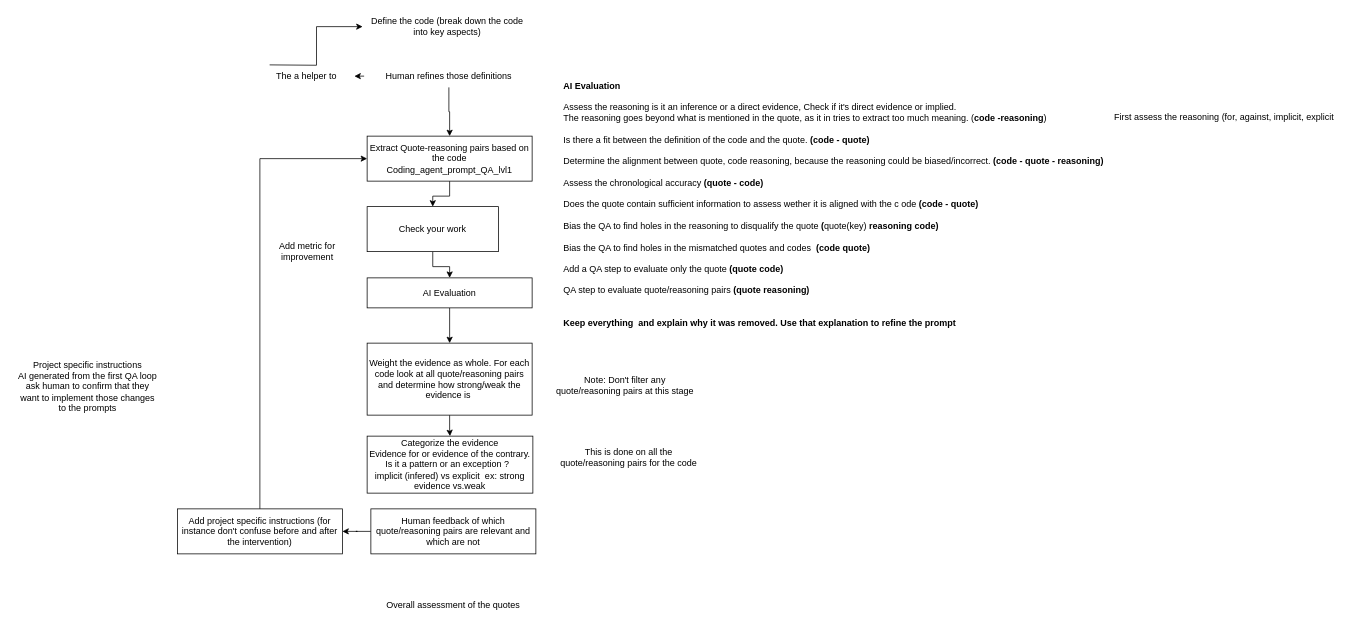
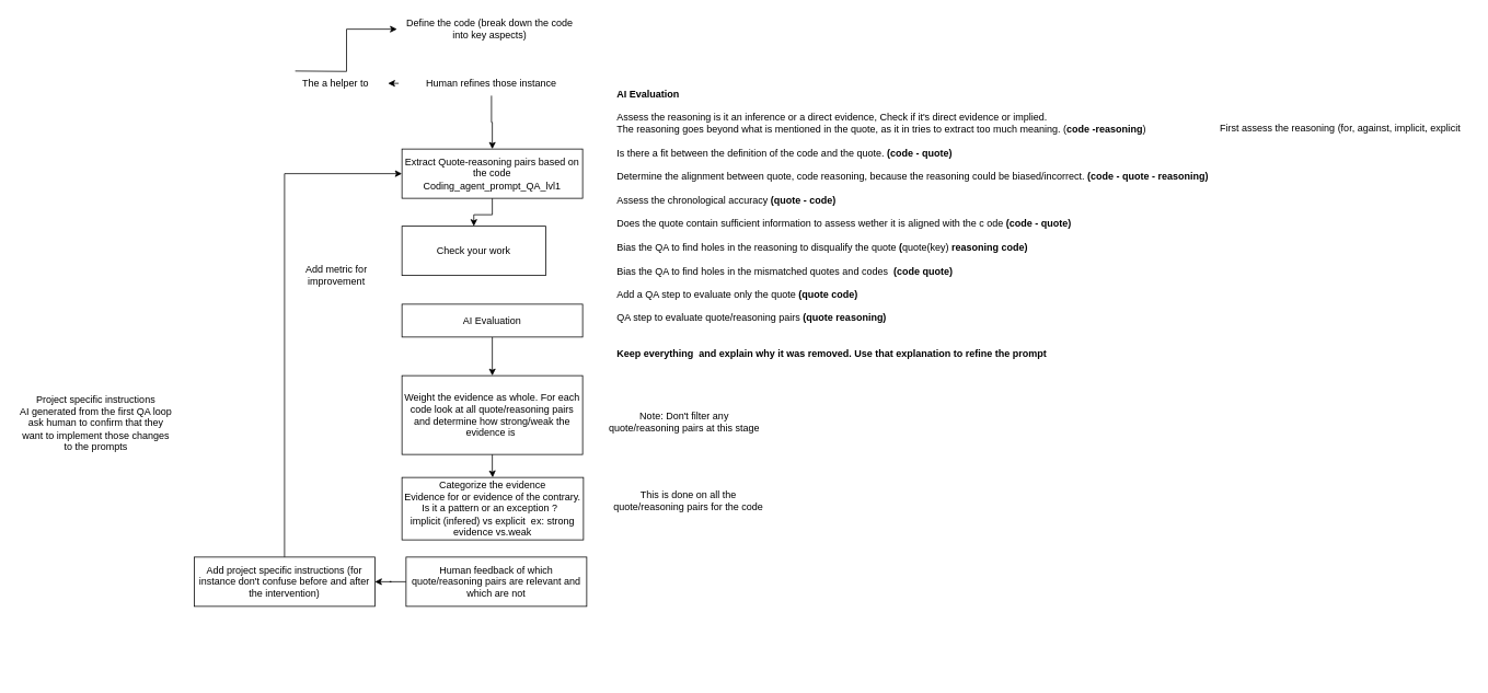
  <mxCell id="0" />
  <mxCell id="1" parent="0" />
  <mxCell id="2" style="edgeStyle=orthogonalEdgeStyle;rounded=0;orthogonalLoop=1;jettySize=auto;html=1;exitX=0.5;exitY=1;exitDx=0;exitDy=0;entryX=0.5;entryY=0;entryDx=0;entryDy=0;" parent="1" source="3" target="13" edge="1"><mxGeometry relative="1" as="geometry" /></mxCell>
  <mxCell id="3" value="Extract Quote-reasoning pairs based on the code&lt;div&gt;Coding_agent_prompt_QA_lvl1&lt;/div&gt;" style="rounded=0;whiteSpace=wrap;html=1;" parent="1" vertex="1"><mxGeometry x="489" y="181" width="220" height="60" as="geometry" /></mxCell>
  <mxCell id="4" style="edgeStyle=orthogonalEdgeStyle;rounded=0;orthogonalLoop=1;jettySize=auto;html=1;exitX=0;exitY=0.5;exitDx=0;exitDy=0;" parent="1" source="5" target="7" edge="1"><mxGeometry relative="1" as="geometry" /></mxCell>
  <mxCell id="5" value="Human feedback of which quote/reasoning pairs are relevant and which are not" style="rounded=0;whiteSpace=wrap;html=1;" parent="1" vertex="1"><mxGeometry x="494" y="678" width="220" height="60" as="geometry" /></mxCell>
  <mxCell id="6" style="edgeStyle=orthogonalEdgeStyle;rounded=0;orthogonalLoop=1;jettySize=auto;html=1;exitX=0.5;exitY=0;exitDx=0;exitDy=0;entryX=0;entryY=0.5;entryDx=0;entryDy=0;" parent="1" source="7" target="3" edge="1"><mxGeometry relative="1" as="geometry" /></mxCell>
  <mxCell id="7" value="Add project specific instructions (for instance don't confuse before and after the intervention)" style="rounded=0;whiteSpace=wrap;html=1;" parent="1" vertex="1"><mxGeometry x="236" y="678" width="220" height="60" as="geometry" /></mxCell>
  <mxCell id="8" value="Add metric for improvement" style="text;html=1;align=center;verticalAlign=middle;whiteSpace=wrap;rounded=0;" parent="1" vertex="1"><mxGeometry x="362" y="320" width="95" height="30" as="geometry" /></mxCell>
  <mxCell id="9" style="edgeStyle=orthogonalEdgeStyle;rounded=0;orthogonalLoop=1;jettySize=auto;html=1;exitX=0.5;exitY=1;exitDx=0;exitDy=0;" parent="1" source="10" target="11" edge="1"><mxGeometry relative="1" as="geometry" /></mxCell>
  <mxCell id="10" value="Weight the evidence as whole. For each code look at all quote/reasoning pairs and determine how strong/weak the evidence is&amp;nbsp;" style="rounded=0;whiteSpace=wrap;html=1;" parent="1" vertex="1"><mxGeometry x="489" y="457" width="220" height="96" as="geometry" /></mxCell>
  <mxCell id="11" value="Categorize the evidence&lt;div&gt;Evidence for or evidence of the contrary. Is it a pattern or an exception ?&amp;nbsp;&lt;span style=&quot;background-color: transparent; color: light-dark(rgb(0, 0, 0), rgb(255, 255, 255));&quot;&gt;&amp;nbsp;&lt;/span&gt;&lt;/div&gt;&lt;div&gt;&lt;span style=&quot;background-color: transparent; color: light-dark(rgb(0, 0, 0), rgb(255, 255, 255));&quot;&gt;implicit (infered) vs explicit&amp;nbsp; ex: strong evidence vs.weak&lt;/span&gt;&lt;/div&gt;" style="rounded=0;whiteSpace=wrap;html=1;" parent="1" vertex="1"><mxGeometry x="489" y="581" width="221" height="76" as="geometry" /></mxCell>
- <mxCell id="12" style="edgeStyle=orthogonalEdgeStyle;rounded=0;orthogonalLoop=1;jettySize=auto;html=1;exitX=0.5;exitY=1;exitDx=0;exitDy=0;" parent="1" source="13" target="15" edge="1"><mxGeometry relative="1" as="geometry" /></mxCell>
  <mxCell id="13" value="Check your work" style="rounded=0;whiteSpace=wrap;html=1;" parent="1" vertex="1"><mxGeometry x="489" y="275" width="175" height="60" as="geometry" /></mxCell>
  <mxCell id="14" style="edgeStyle=orthogonalEdgeStyle;rounded=0;orthogonalLoop=1;jettySize=auto;html=1;exitX=0.5;exitY=1;exitDx=0;exitDy=0;entryX=0.5;entryY=0;entryDx=0;entryDy=0;" parent="1" source="15" target="10" edge="1"><mxGeometry relative="1" as="geometry" /></mxCell>
  <mxCell id="15" value="AI Evaluation" style="rounded=0;whiteSpace=wrap;html=1;" parent="1" vertex="1"><mxGeometry x="489" y="370" width="220" height="40" as="geometry" /></mxCell>
  <mxCell id="16" value="&lt;b&gt;AI Evaluation&amp;nbsp;&lt;/b&gt;&lt;br&gt;&lt;br&gt;Assess the reasoning is it an inference or a direct evidence, Check if it's direct evidence or implied.&amp;nbsp;&lt;br class=&quot;Apple-interchange-newline&quot;&gt;The reasoning goes beyond what is mentioned in the quote, as it in tries to extract too much meaning. (&lt;b&gt;code -reasoning&lt;/b&gt;)&lt;div&gt;&lt;br&gt;&lt;/div&gt;&lt;div&gt;Is there a fit between the definition of the code and the quote.&lt;b&gt; (code - quote)&amp;nbsp;&lt;/b&gt;&lt;br&gt;&lt;div&gt;&lt;br&gt;&lt;div&gt;Determine the alignment between quote, code reasoning, because the reasoning could be biased/incorrect.&lt;b&gt; (code - quote - reasoning)&lt;/b&gt;&lt;/div&gt;&lt;div&gt;&lt;br&gt;&lt;/div&gt;&lt;div&gt;Assess the chronological accuracy&lt;b&gt; (quote - code)&lt;/b&gt;&lt;/div&gt;&lt;/div&gt;&lt;/div&gt;&lt;div&gt;&lt;br&gt;&lt;/div&gt;&lt;div&gt;Does the quote contain sufficient information to assess wether it is aligned with the c ode &lt;b&gt;(code - quote)&lt;/b&gt;&lt;/div&gt;&lt;div&gt;&lt;br&gt;&lt;/div&gt;&lt;div&gt;Bias the QA to find holes in the reasoning to disqualify the quote &lt;b&gt;(&lt;/b&gt;quote(key) &lt;b&gt;reasoning code)&lt;/b&gt;&lt;/div&gt;&lt;div&gt;&lt;br&gt;&lt;/div&gt;&lt;div&gt;Bias the QA to find holes in the mismatched quotes and codes&amp;nbsp; &lt;b&gt;(code quote)&lt;/b&gt;&lt;br&gt;&lt;/div&gt;&lt;div&gt;&lt;br&gt;&lt;/div&gt;&lt;div&gt;Add a QA step to evaluate only the quote&lt;b&gt; (quote code)&lt;/b&gt;&lt;/div&gt;&lt;div&gt;&lt;br&gt;&lt;/div&gt;&lt;div&gt;QA step to evaluate quote/reasoning pairs &lt;b&gt;(quote reasoning)&amp;nbsp;&lt;/b&gt;&lt;/div&gt;&lt;div&gt;&lt;b&gt;&lt;br&gt;&lt;/b&gt;&lt;/div&gt;&lt;div&gt;&lt;b&gt;&lt;br&gt;&lt;/b&gt;&lt;/div&gt;&lt;div&gt;&lt;b&gt;Keep everything&amp;nbsp; and explain why it was removed. Use that explanation to refine the prompt&lt;/b&gt;&lt;/div&gt;" style="text;html=1;align=left;verticalAlign=middle;resizable=0;points=[];autosize=1;strokeColor=none;fillColor=none;" parent="1" vertex="1"><mxGeometry x="749" y="100" width="738" height="343" as="geometry" /></mxCell>
  <mxCell id="17" value="First assess the reasoning (for, against, implicit, explicit&amp;nbsp;" style="text;html=1;align=center;verticalAlign=middle;resizable=0;points=[];autosize=1;strokeColor=none;fillColor=none;" parent="1" vertex="1"><mxGeometry x="1476" y="143" width="314" height="26" as="geometry" /></mxCell>
- <mxCell id="18" value="Overall assessment of the quotes" style="text;html=1;align=center;verticalAlign=middle;whiteSpace=wrap;rounded=0;" parent="1" vertex="1"><mxGeometry x="497" y="792" width="214" height="30" as="geometry" /></mxCell>
  <mxCell id="19" value="This is done on all the quote/reasoning pairs for the code" style="text;html=1;align=center;verticalAlign=middle;whiteSpace=wrap;rounded=0;" parent="1" vertex="1"><mxGeometry x="743" y="594" width="190" height="30" as="geometry" /></mxCell>
  <mxCell id="20" value="Note: Don't filter any quote/reasoning pairs at this stage" style="text;html=1;align=center;verticalAlign=middle;whiteSpace=wrap;rounded=0;" parent="1" vertex="1"><mxGeometry x="738" y="498" width="190" height="30" as="geometry" /></mxCell>
  <mxCell id="21" value="Define the code (break down the code into key aspects)" style="text;html=1;align=center;verticalAlign=middle;whiteSpace=wrap;rounded=0;" parent="1" vertex="1"><mxGeometry x="483" y="20" width="226" height="30" as="geometry" /></mxCell>
  <mxCell id="22" style="edgeStyle=orthogonalEdgeStyle;rounded=0;orthogonalLoop=1;jettySize=auto;html=1;exitX=0;exitY=0.5;exitDx=0;exitDy=0;" parent="1" source="24" edge="1"><mxGeometry relative="1" as="geometry"><mxPoint x="472" y="101" as="targetPoint" /></mxGeometry></mxCell>
  <mxCell id="23" style="edgeStyle=orthogonalEdgeStyle;rounded=0;orthogonalLoop=1;jettySize=auto;html=1;exitX=0.5;exitY=1;exitDx=0;exitDy=0;entryX=0.5;entryY=0;entryDx=0;entryDy=0;" parent="1" source="24" target="3" edge="1"><mxGeometry relative="1" as="geometry" /></mxCell>
- <mxCell id="24" value="Human refines those definitions" style="text;html=1;align=center;verticalAlign=middle;whiteSpace=wrap;rounded=0;" parent="1" vertex="1"><mxGeometry x="485" y="86" width="226" height="30" as="geometry" /></mxCell>
+ <mxCell id="24" value="Human refines those instance" style="text;html=1;align=center;verticalAlign=middle;whiteSpace=wrap;rounded=0;" parent="1" vertex="1"><mxGeometry x="485" y="86" width="226" height="30" as="geometry" /></mxCell>
  <mxCell id="25" style="edgeStyle=orthogonalEdgeStyle;rounded=0;orthogonalLoop=1;jettySize=auto;html=1;exitX=0.5;exitY=0;exitDx=0;exitDy=0;entryX=0;entryY=0.5;entryDx=0;entryDy=0;" parent="1" target="21" edge="1"><mxGeometry relative="1" as="geometry"><mxPoint x="359" y="86" as="sourcePoint" /></mxGeometry></mxCell>
  <mxCell id="26" value="The a helper to&amp;nbsp;" style="text;html=1;align=center;verticalAlign=middle;whiteSpace=wrap;rounded=0;" parent="1" vertex="1"><mxGeometry x="297" y="86" width="226" height="30" as="geometry" /></mxCell>
  <mxCell id="27" value="Project specific instructions&lt;div&gt;AI generated from the first QA loop ask human to confirm that they want to implement those changes to the prompts&lt;/div&gt;" style="text;html=1;align=center;verticalAlign=middle;whiteSpace=wrap;rounded=0;" parent="1" vertex="1"><mxGeometry x="20" y="500" width="193" height="30" as="geometry" /></mxCell>
